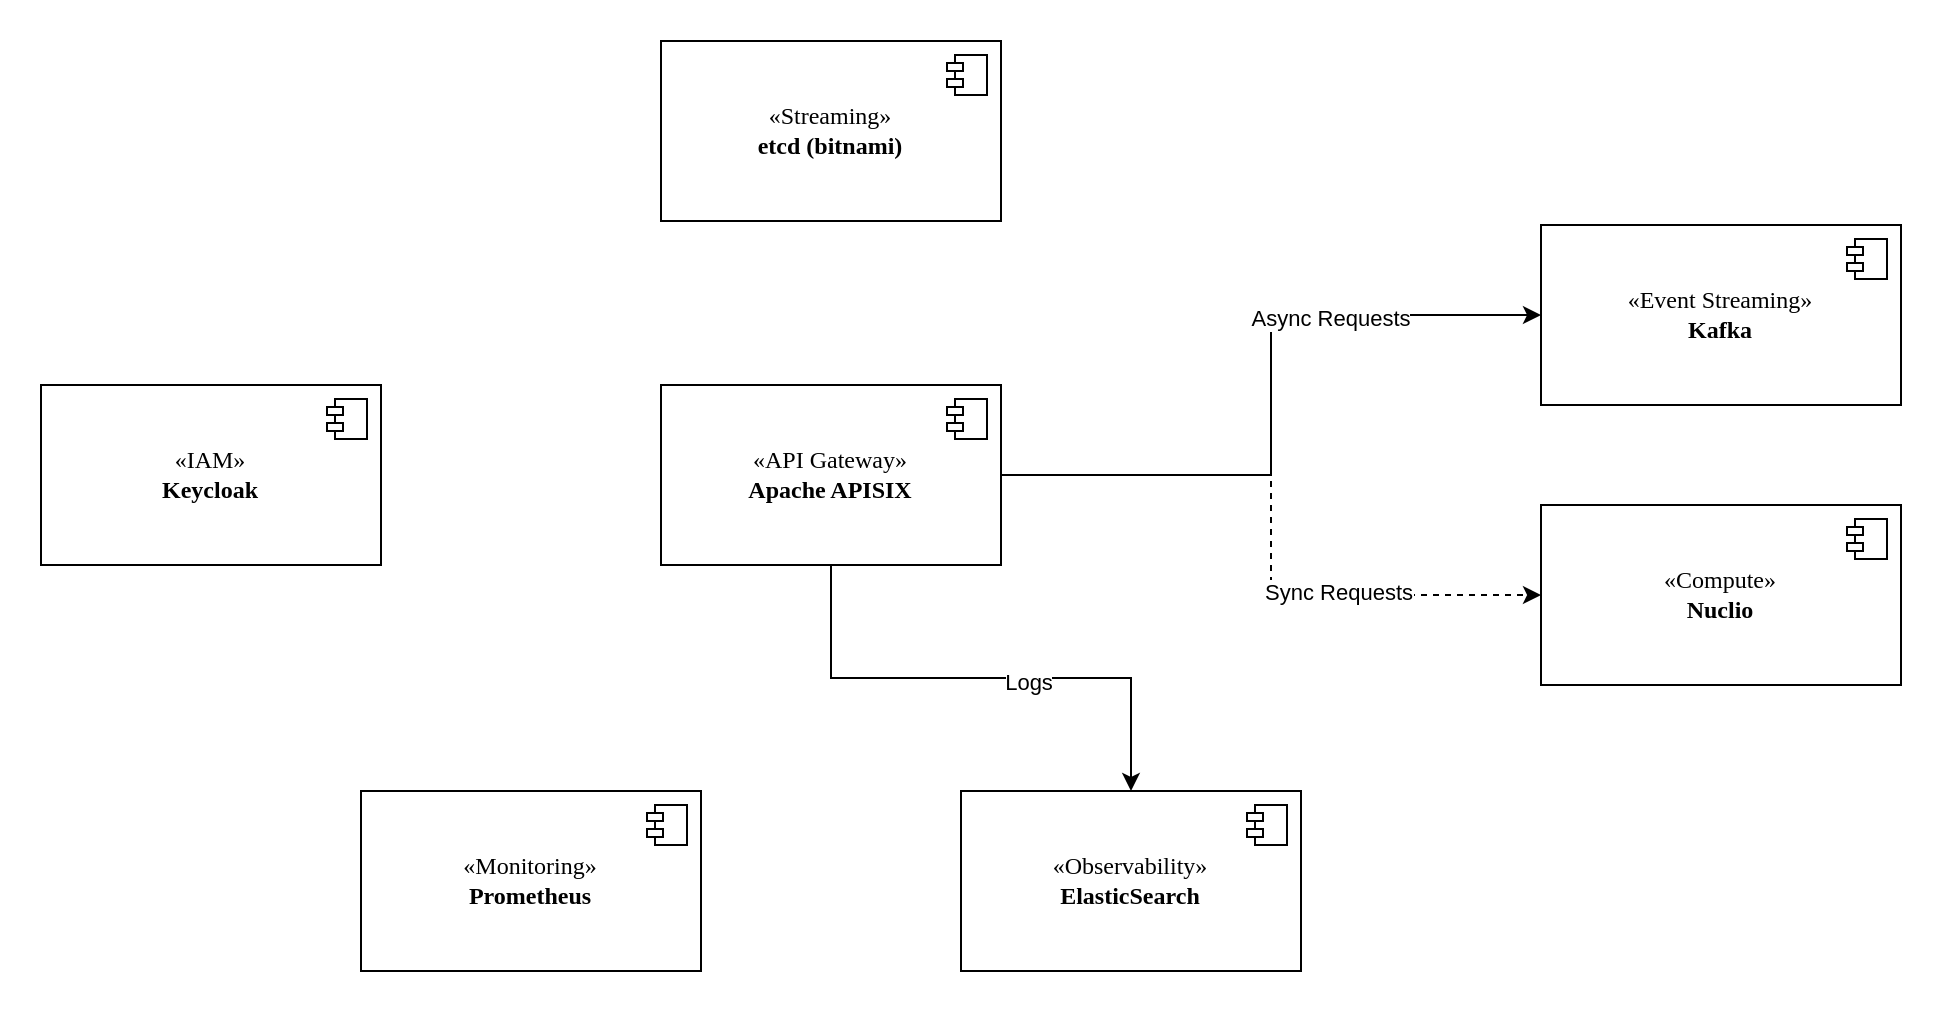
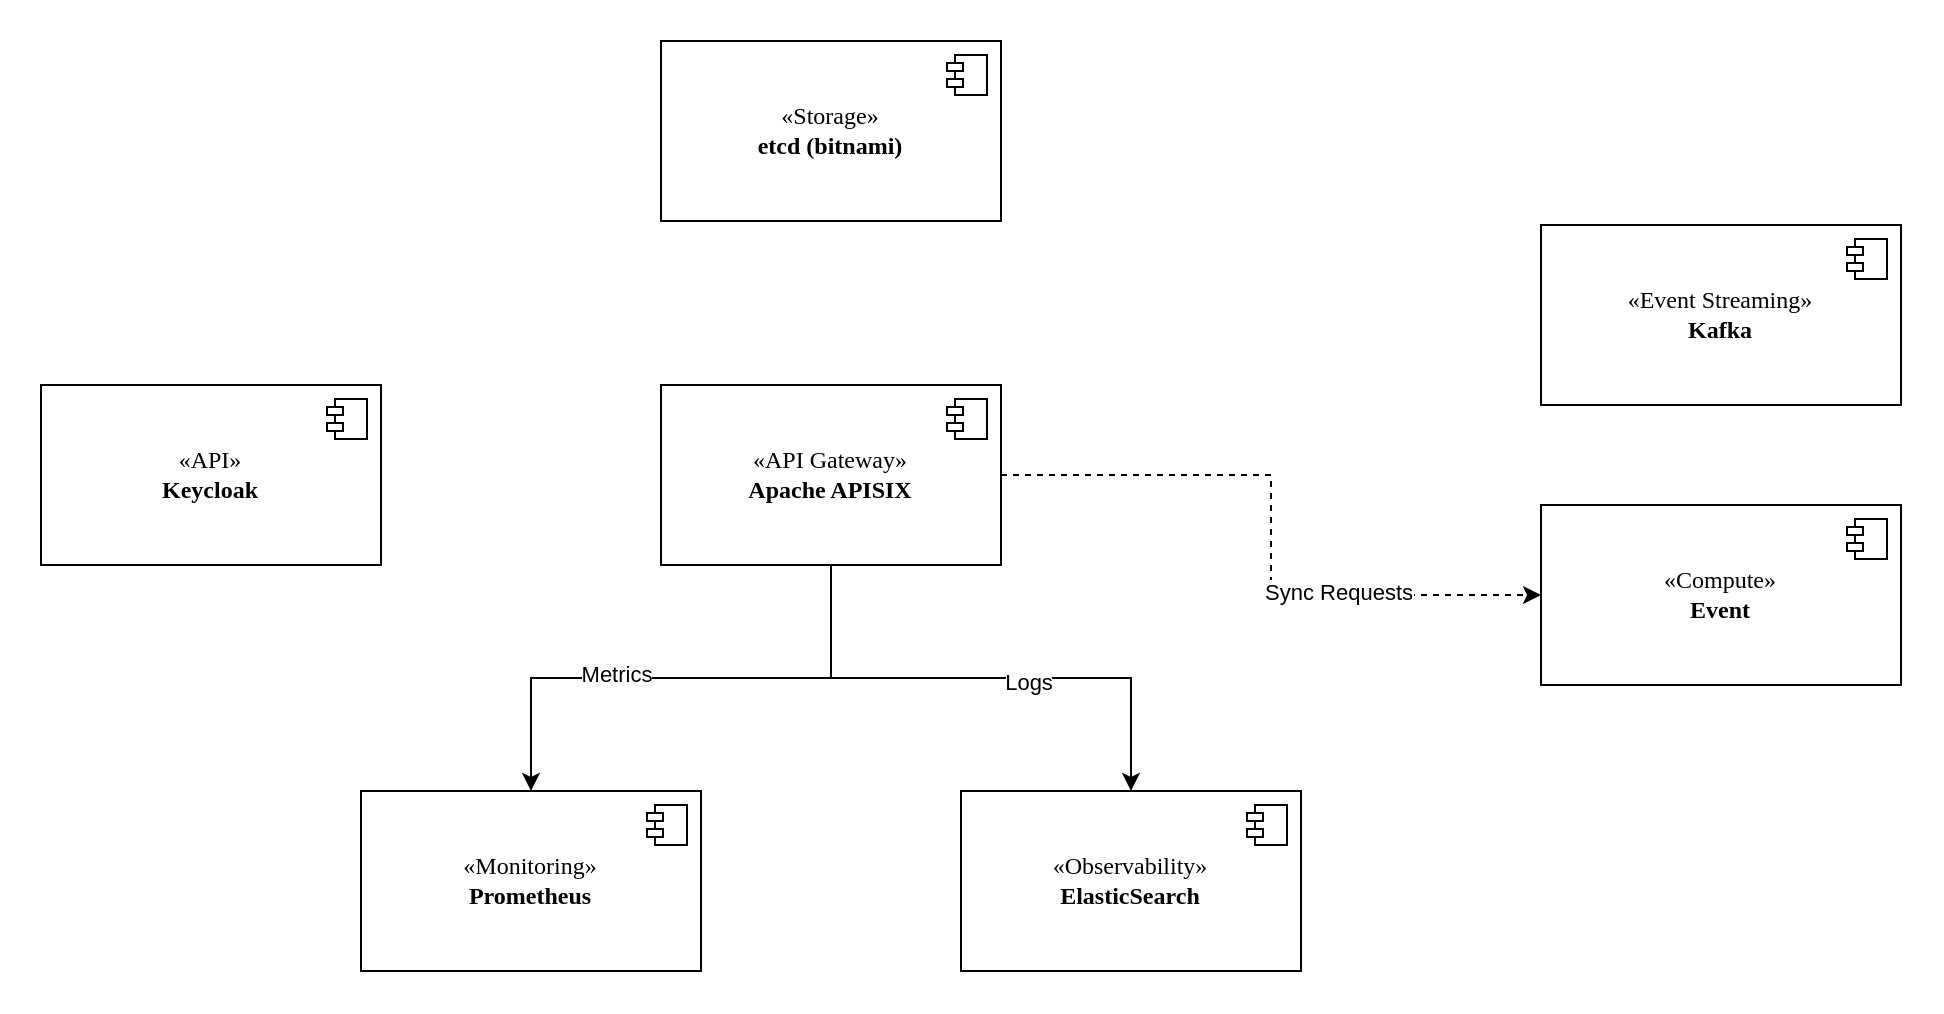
  <mxCell id="0" />
  <mxCell id="1" parent="0" />
  <mxCell id="2" value="" style="edgeStyle=orthogonalEdgeStyle;rounded=0;orthogonalLoop=1;jettySize=auto;html=1;dashed=1;" parent="1" source="10" target="14" edge="1"><mxGeometry relative="1" as="geometry" /></mxCell>
  <mxCell id="3" value="Sync Requests" style="edgeLabel;html=1;align=center;verticalAlign=middle;resizable=0;points=[];" parent="2" vertex="1" connectable="0"><mxGeometry x="0.385" y="2" relative="1" as="geometry"><mxPoint x="-1" as="offset" /></mxGeometry></mxCell>
- <mxCell id="4" value="" style="edgeStyle=orthogonalEdgeStyle;rounded=0;orthogonalLoop=1;jettySize=auto;html=1;exitX=1;exitY=0.5;exitDx=0;exitDy=0;entryX=0;entryY=0.5;entryDx=0;entryDy=0;" parent="1" source="10" target="16" edge="1"><mxGeometry relative="1" as="geometry" /></mxCell>
- <mxCell id="5" value="Async Requests" style="edgeLabel;html=1;align=center;verticalAlign=middle;resizable=0;points=[];" parent="4" vertex="1" connectable="0"><mxGeometry x="0.401" y="-1" relative="1" as="geometry"><mxPoint x="-1" as="offset" /></mxGeometry></mxCell>
+ <mxCell id="6" value="" style="edgeStyle=orthogonalEdgeStyle;rounded=0;orthogonalLoop=1;jettySize=auto;html=1;" parent="1" source="10" target="20" edge="1"><mxGeometry relative="1" as="geometry" /></mxCell>
+ <mxCell id="7" value="Metrics" style="edgeLabel;html=1;align=center;verticalAlign=middle;resizable=0;points=[];" parent="6" vertex="1" connectable="0"><mxGeometry x="0.24" y="-2" relative="1" as="geometry"><mxPoint x="-1" as="offset" /></mxGeometry></mxCell>
  <mxCell id="8" value="" style="edgeStyle=orthogonalEdgeStyle;rounded=0;orthogonalLoop=1;jettySize=auto;html=1;" parent="1" source="10" target="22" edge="1"><mxGeometry relative="1" as="geometry" /></mxCell>
  <mxCell id="9" value="Logs" style="edgeLabel;html=1;align=center;verticalAlign=middle;resizable=0;points=[];" parent="8" vertex="1" connectable="0"><mxGeometry x="0.177" y="-2" relative="1" as="geometry"><mxPoint as="offset" /></mxGeometry></mxCell>
  <mxCell id="10" value="«API Gateway»&lt;br&gt;&lt;b&gt;Apache APISIX&lt;/b&gt;" style="html=1;dropTarget=0;whiteSpace=wrap;fontSize=12;fontFamily=Verdana;" parent="1" vertex="1"><mxGeometry x="330" y="192" width="170" height="90" as="geometry" /></mxCell>
  <mxCell id="11" value="" style="shape=module;jettyWidth=8;jettyHeight=4;fontSize=12;fontFamily=Verdana;" parent="10" vertex="1"><mxGeometry x="1" width="20" height="20" relative="1" as="geometry"><mxPoint x="-27" y="7" as="offset" /></mxGeometry></mxCell>
- <mxCell id="12" value="«IAM»&lt;br&gt;&lt;b&gt;Keycloak&lt;/b&gt;" style="html=1;dropTarget=0;whiteSpace=wrap;fontSize=12;fontFamily=Verdana;" parent="1" vertex="1"><mxGeometry x="20" y="192" width="170" height="90" as="geometry" /></mxCell>
+ <mxCell id="12" value="«API»&lt;br&gt;&lt;b&gt;Keycloak&lt;/b&gt;" style="html=1;dropTarget=0;whiteSpace=wrap;fontSize=12;fontFamily=Verdana;" parent="1" vertex="1"><mxGeometry x="20" y="192" width="170" height="90" as="geometry" /></mxCell>
  <mxCell id="13" value="" style="shape=module;jettyWidth=8;jettyHeight=4;fontSize=12;fontFamily=Verdana;" parent="12" vertex="1"><mxGeometry x="1" width="20" height="20" relative="1" as="geometry"><mxPoint x="-27" y="7" as="offset" /></mxGeometry></mxCell>
- <mxCell id="14" value="«Compute»&lt;br&gt;&lt;b&gt;Nuclio&lt;/b&gt;" style="html=1;dropTarget=0;whiteSpace=wrap;fontSize=12;fontFamily=Verdana;" parent="1" vertex="1"><mxGeometry x="770" y="252" width="180" height="90" as="geometry" /></mxCell>
+ <mxCell id="14" value="«Compute»&lt;br&gt;&lt;b&gt;Event&lt;/b&gt;" style="html=1;dropTarget=0;whiteSpace=wrap;fontSize=12;fontFamily=Verdana;" parent="1" vertex="1"><mxGeometry x="770" y="252" width="180" height="90" as="geometry" /></mxCell>
  <mxCell id="15" value="" style="shape=module;jettyWidth=8;jettyHeight=4;fontSize=12;fontFamily=Verdana;" parent="14" vertex="1"><mxGeometry x="1" width="20" height="20" relative="1" as="geometry"><mxPoint x="-27" y="7" as="offset" /></mxGeometry></mxCell>
  <mxCell id="16" value="«Event Streaming»&lt;br&gt;&lt;b&gt;Kafka&lt;/b&gt;" style="html=1;dropTarget=0;whiteSpace=wrap;fontSize=12;fontFamily=Verdana;" parent="1" vertex="1"><mxGeometry x="770" y="112" width="180" height="90" as="geometry" /></mxCell>
  <mxCell id="17" value="" style="shape=module;jettyWidth=8;jettyHeight=4;fontSize=12;fontFamily=Verdana;" parent="16" vertex="1"><mxGeometry x="1" width="20" height="20" relative="1" as="geometry"><mxPoint x="-27" y="7" as="offset" /></mxGeometry></mxCell>
- <mxCell id="18" value="«Streaming»&lt;br&gt;&lt;b&gt;etcd (bitnami)&lt;/b&gt;" style="html=1;dropTarget=0;whiteSpace=wrap;fontSize=12;fontFamily=Verdana;" parent="1" vertex="1"><mxGeometry x="330" y="20" width="170" height="90" as="geometry" /></mxCell>
+ <mxCell id="18" value="«Storage»&lt;br&gt;&lt;b&gt;etcd (bitnami)&lt;/b&gt;" style="html=1;dropTarget=0;whiteSpace=wrap;fontSize=12;fontFamily=Verdana;" parent="1" vertex="1"><mxGeometry x="330" y="20" width="170" height="90" as="geometry" /></mxCell>
  <mxCell id="19" value="" style="shape=module;jettyWidth=8;jettyHeight=4;fontSize=12;fontFamily=Verdana;" parent="18" vertex="1"><mxGeometry x="1" width="20" height="20" relative="1" as="geometry"><mxPoint x="-27" y="7" as="offset" /></mxGeometry></mxCell>
  <mxCell id="20" value="«Monitoring»&lt;br&gt;&lt;b&gt;Prometheus&lt;/b&gt;" style="html=1;dropTarget=0;whiteSpace=wrap;fontSize=12;fontFamily=Verdana;" parent="1" vertex="1"><mxGeometry x="180" y="395" width="170" height="90" as="geometry" /></mxCell>
  <mxCell id="21" value="" style="shape=module;jettyWidth=8;jettyHeight=4;fontSize=12;fontFamily=Verdana;" parent="20" vertex="1"><mxGeometry x="1" width="20" height="20" relative="1" as="geometry"><mxPoint x="-27" y="7" as="offset" /></mxGeometry></mxCell>
  <mxCell id="22" value="«Observability»&lt;br&gt;&lt;b&gt;ElasticSearch&lt;/b&gt;" style="html=1;dropTarget=0;whiteSpace=wrap;fontSize=12;fontFamily=Verdana;" parent="1" vertex="1"><mxGeometry x="480" y="395" width="170" height="90" as="geometry" /></mxCell>
  <mxCell id="23" value="" style="shape=module;jettyWidth=8;jettyHeight=4;fontSize=12;fontFamily=Verdana;" parent="22" vertex="1"><mxGeometry x="1" width="20" height="20" relative="1" as="geometry"><mxPoint x="-27" y="7" as="offset" /></mxGeometry></mxCell>
